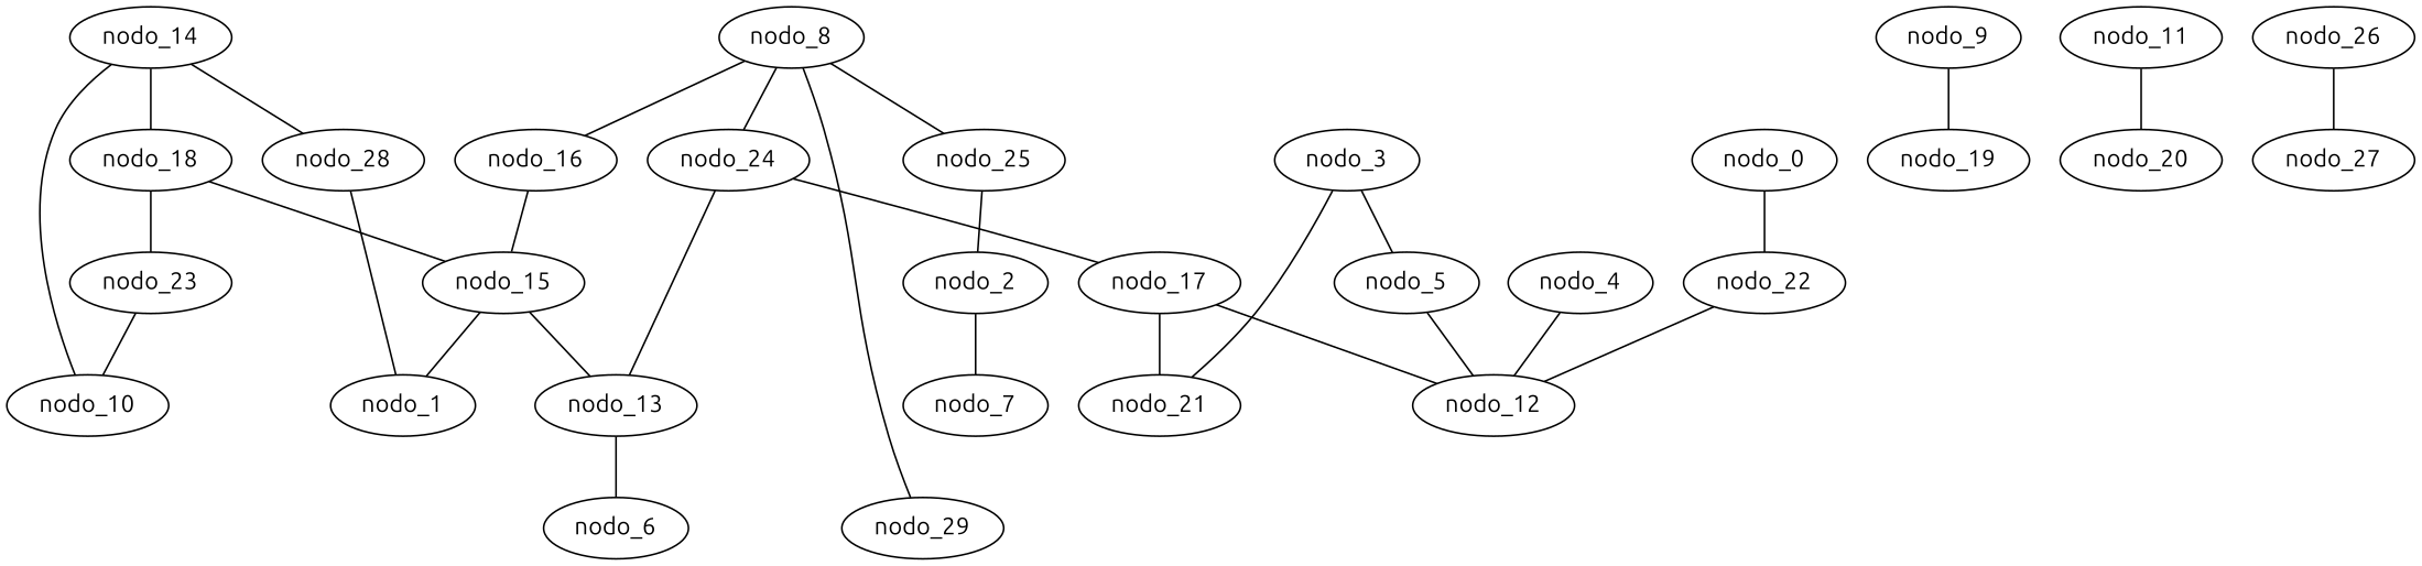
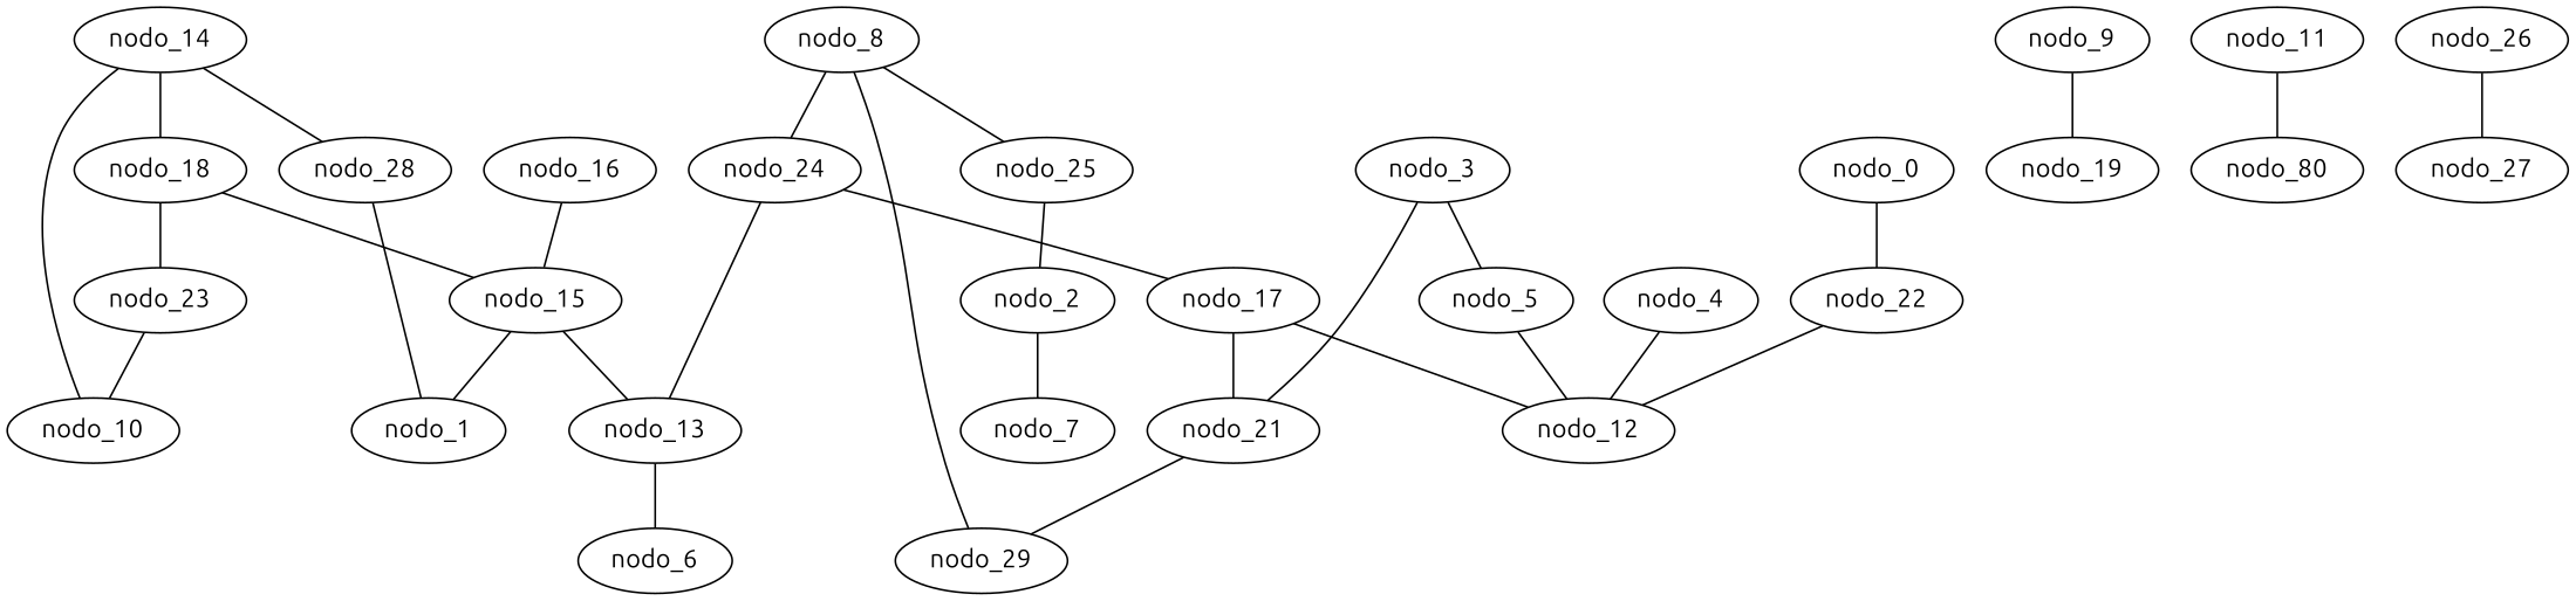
  graph {
    fontname=Ubuntu
    node [fontname=Ubuntu]
    edge [fontname=Ubuntu]
    nodo_15
    nodo_1
    nodo_13
    nodo_6
    nodo_23
    nodo_10
    nodo_14
    nodo_18
    nodo_28
    nodo_25
    nodo_2
    nodo_3
    nodo_21
    nodo_5
    nodo_29
    nodo_12
    nodo_4
    nodo_8
    nodo_16
    nodo_24
    nodo_17
    nodo_22
    nodo_7
    nodo_9
    nodo_19
    nodo_11
-   nodo_20
+   nodo_20 [label=nodo_80]
    nodo_0
    nodo_26
    nodo_27
    nodo_15 -- nodo_1
    nodo_15 -- nodo_13
    nodo_13 -- nodo_6
    nodo_23 -- nodo_10
    nodo_10 -- nodo_14
    nodo_14 -- nodo_18
    nodo_14 -- nodo_28
    nodo_18 -- nodo_15
    nodo_18 -- nodo_23
    nodo_28 -- nodo_1
    nodo_25 -- nodo_2
    nodo_2 -- nodo_7
    nodo_3 -- nodo_21
    nodo_3 -- nodo_5
+   nodo_21 -- nodo_29
    nodo_5 -- nodo_12
    nodo_4 -- nodo_12
    nodo_8 -- nodo_25
    nodo_8 -- nodo_29
-   nodo_8 -- nodo_16
    nodo_8 -- nodo_24
    nodo_16 -- nodo_15
    nodo_24 -- nodo_13
    nodo_24 -- nodo_17
    nodo_17 -- nodo_21
    nodo_17 -- nodo_12
    nodo_22 -- nodo_12
    nodo_9 -- nodo_19
    nodo_11 -- nodo_20
    nodo_0 -- nodo_22
    nodo_26 -- nodo_27
  }
